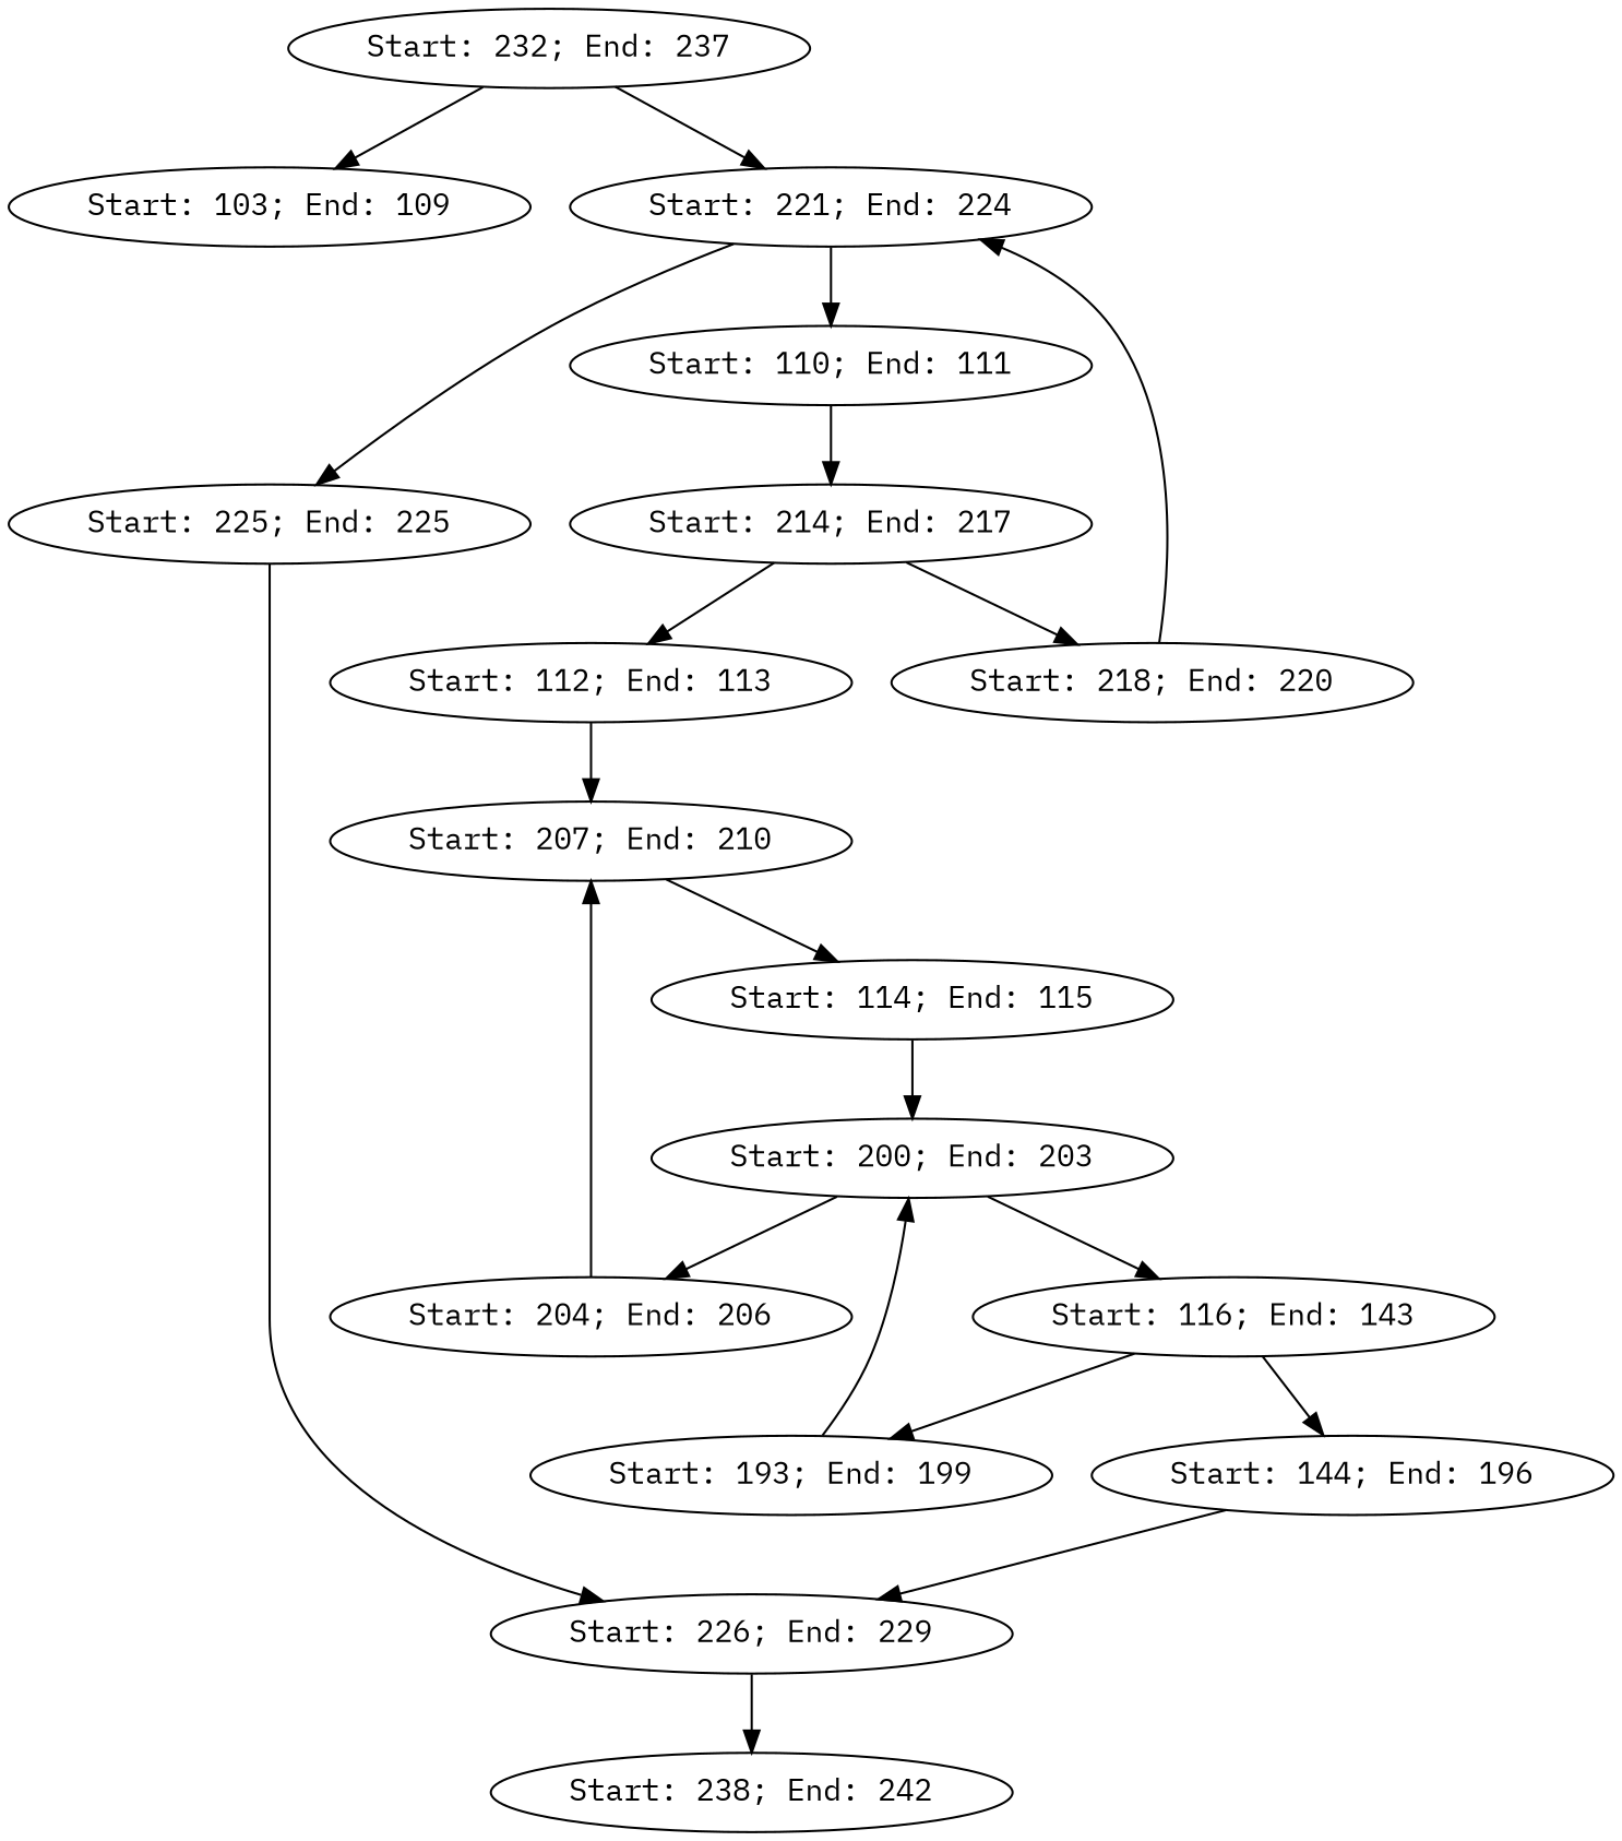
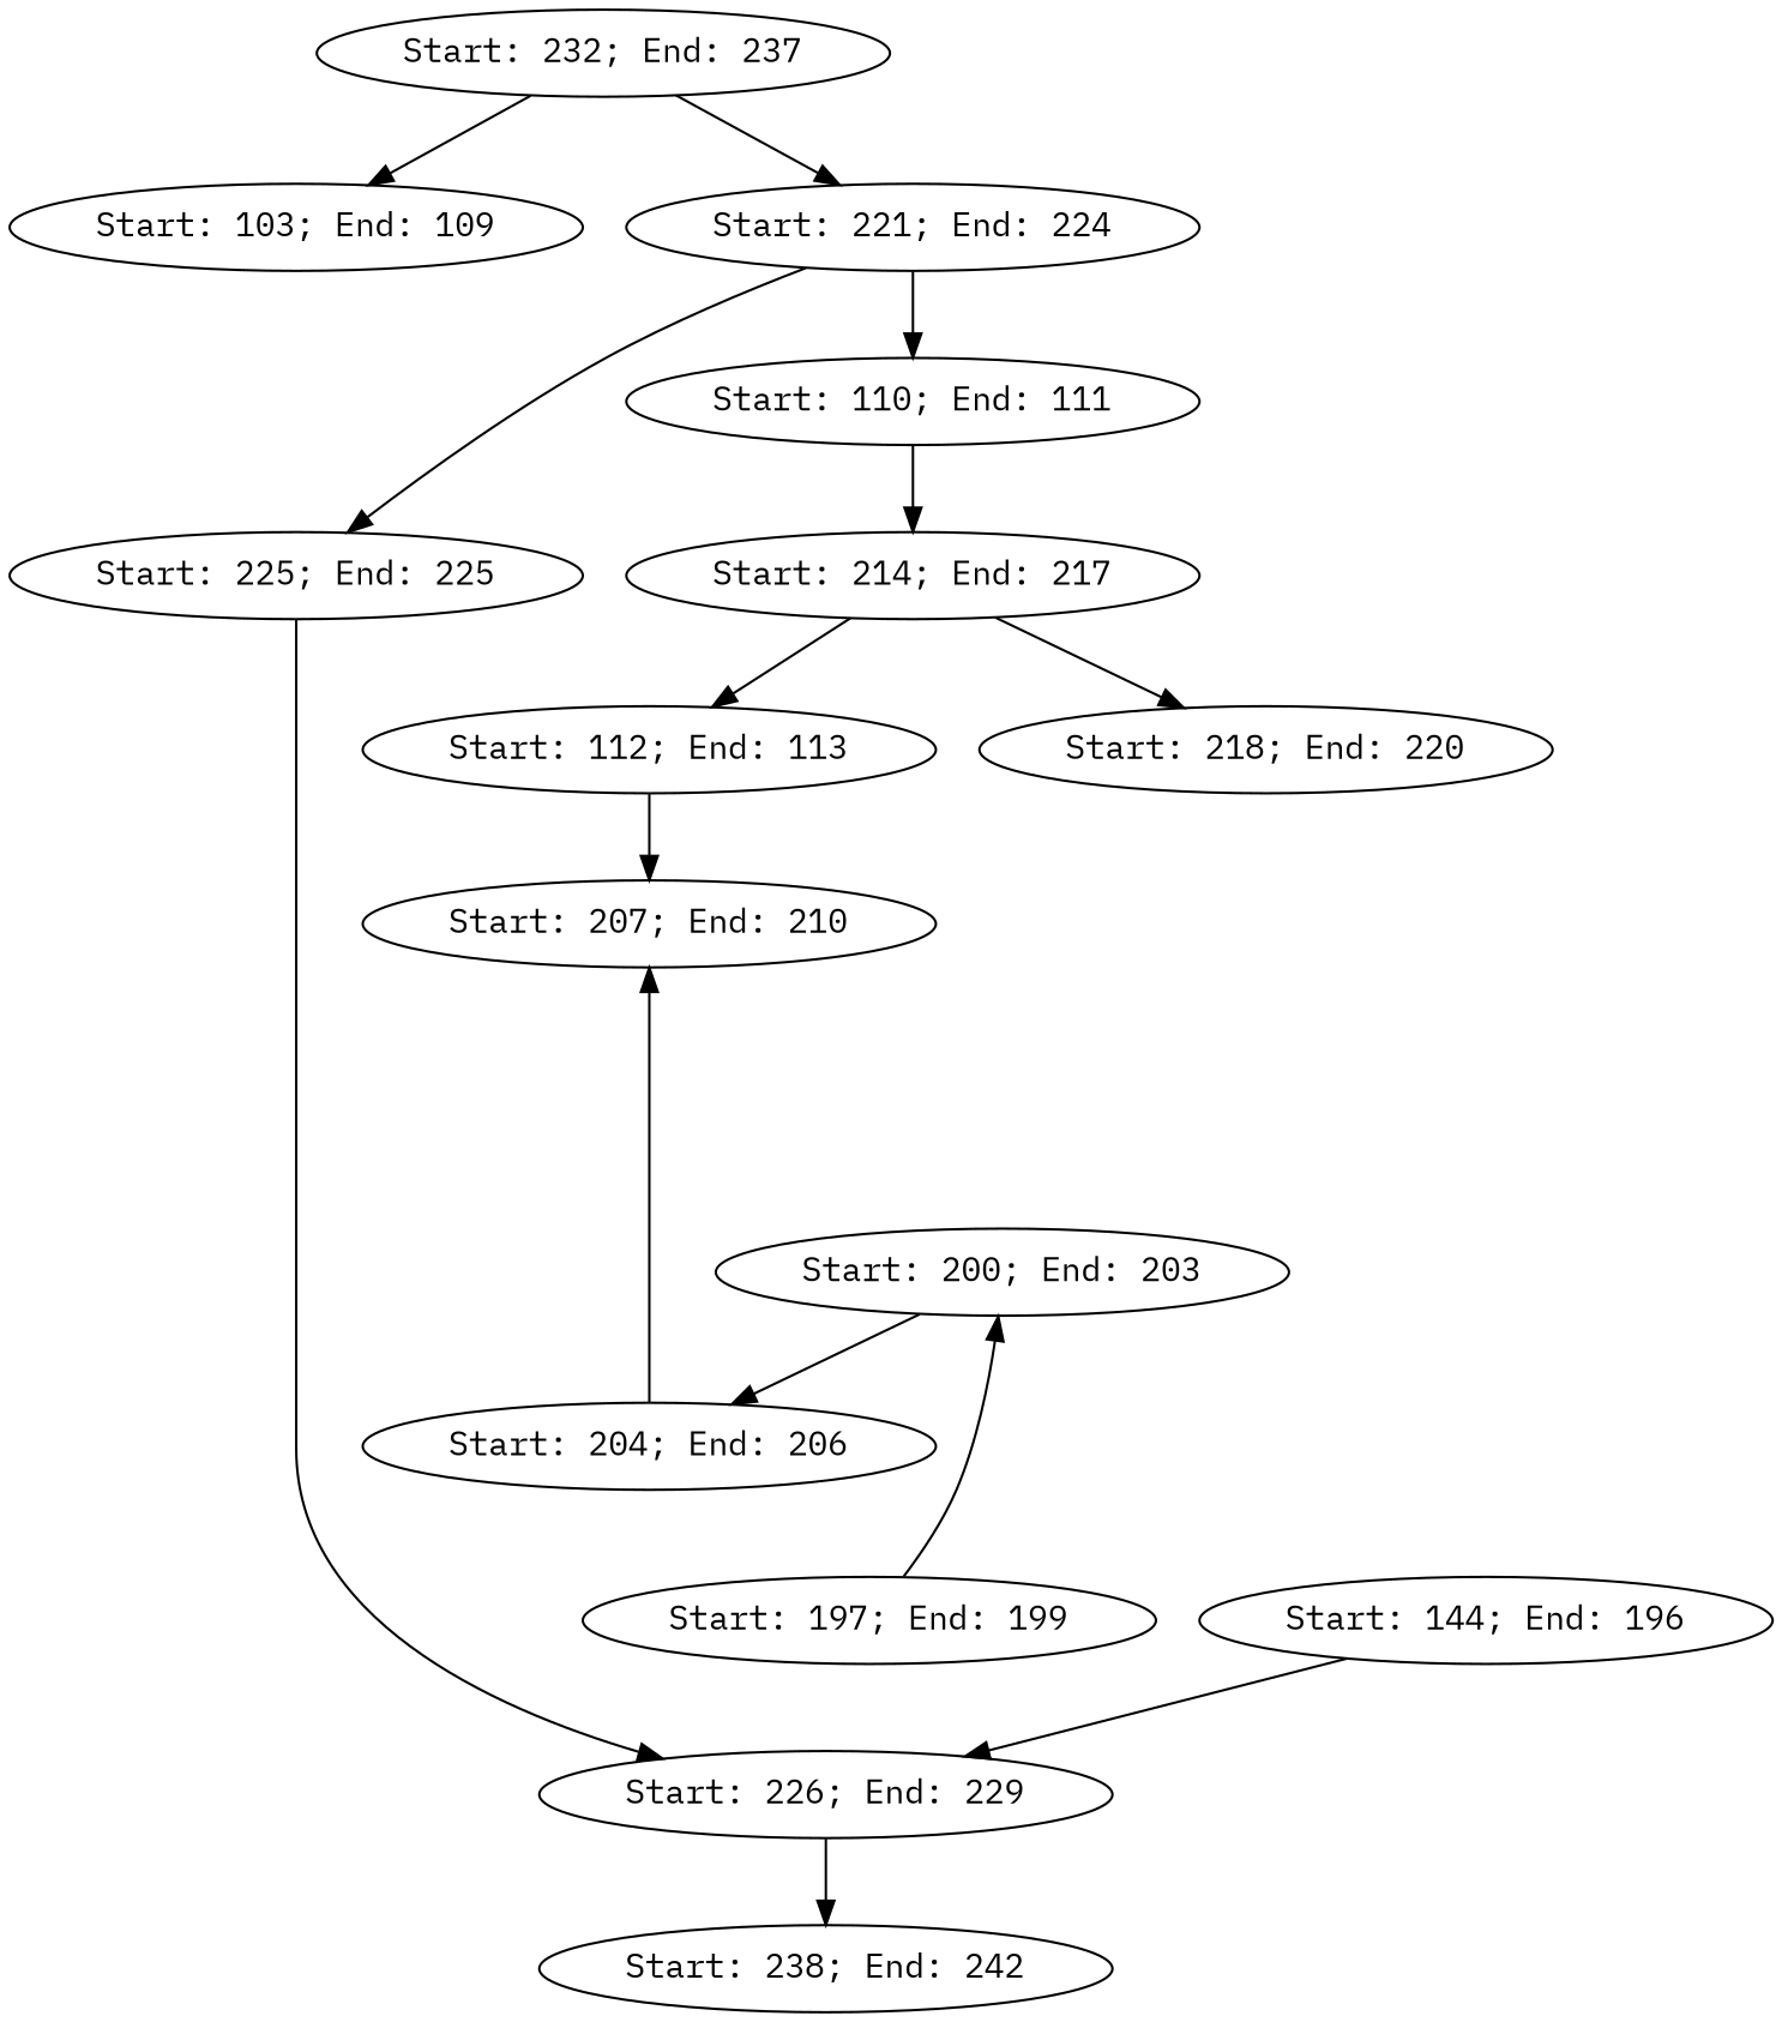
  strict digraph {
    fontname="IBM Plex Mono"
    node [fontname="IBM Plex Mono"]
    edge [fontname="IBM Plex Mono"]
    n1 [block="Basic Block starting at line 232 with 6 instructions" label="Start: 232; End: 237"]
    n2 [block="Basic Block starting at line 103 with 7 instructions" label="Start: 103; End: 109"]
    n3 [block="Basic Block starting at line 221 with 4 instructions" label="Start: 221; End: 224"]
    n4 [block="Basic Block starting at line 110 with 2 instructions" label="Start: 110; End: 111"]
    n5 [block="Basic Block starting at line 225 with 1 instructions" label="Start: 225; End: 225"]
    n6 [block="Basic Block starting at line 238 with 5 instructions" label="Start: 238; End: 242"]
    n7 [block="Basic Block starting at line 214 with 4 instructions" label="Start: 214; End: 217"]
    n8 [block="Basic Block starting at line 226 with 4 instructions" label="Start: 226; End: 229"]
    n9 [block="Basic Block starting at line 112 with 2 instructions" label="Start: 112; End: 113"]
    n10 [block="Basic Block starting at line 218 with 3 instructions" label="Start: 218; End: 220"]
    n11 [block="Basic Block starting at line 207 with 4 instructions" label="Start: 207; End: 210"]
-   n12 [block="Basic Block starting at line 114 with 2 instructions" label="Start: 114; End: 115"]
    n13 [block="Basic Block starting at line 200 with 4 instructions" label="Start: 200; End: 203"]
-   n14 [block="Basic Block starting at line 116 with 28 instructions" label="Start: 116; End: 143"]
    n15 [block="Basic Block starting at line 204 with 3 instructions" label="Start: 204; End: 206"]
    n16 [block="Basic Block starting at line 144 with 53 instructions" label="Start: 144; End: 196"]
-   n17 [block="Basic Block starting at line 197 with 3 instructions" label="Start: 193; End: 199"]
+   n17 [block="Basic Block starting at line 197 with 3 instructions" label="Start: 197; End: 199"]
    n1 -> n2
    n1 -> n3
    n3 -> n4
    n3 -> n5
    n4 -> n7
    n5 -> n8
    n7 -> n9
    n7 -> n10
    n8 -> n6
    n9 -> n11
-   n10 -> n3
-   n11 -> n12
-   n12 -> n13
-   n13 -> n14
    n13 -> n15
-   n14 -> n16
-   n14 -> n17
    n15 -> n11
    n16 -> n8
    n17 -> n13
  }
